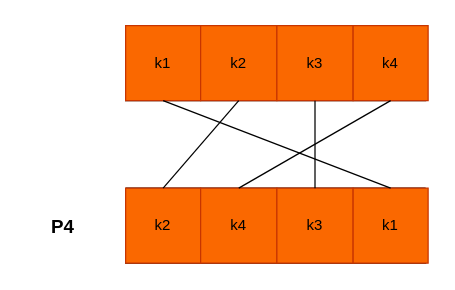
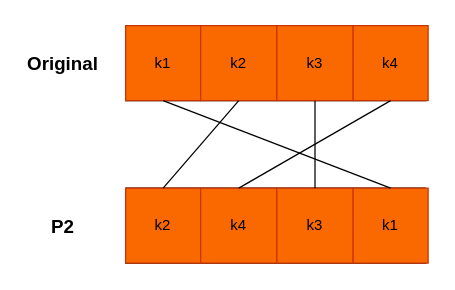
  <mxCell id="0" />
  <mxCell id="1" parent="0" />
  <mxCell id="2" value="" style="swimlane;startSize=0;" parent="1" vertex="1"><mxGeometry x="100" y="20" width="240" height="60" as="geometry"><mxRectangle x="310" y="330" width="50" height="40" as="alternateBounds" /></mxGeometry></mxCell>
  <mxCell id="3" value="k1" style="rounded=0;whiteSpace=wrap;html=1;fillColor=#fa6800;fontColor=#000000;strokeColor=#C73500;" parent="2" vertex="1"><mxGeometry width="60" height="60" as="geometry" /></mxCell>
  <mxCell id="4" value="k2" style="rounded=0;whiteSpace=wrap;html=1;fillColor=#fa6800;fontColor=#000000;strokeColor=#C73500;" parent="2" vertex="1"><mxGeometry x="60" width="61" height="60" as="geometry" /></mxCell>
  <mxCell id="5" value="k3" style="rounded=0;whiteSpace=wrap;html=1;fillColor=#fa6800;fontColor=#000000;strokeColor=#C73500;" parent="2" vertex="1"><mxGeometry x="121" width="61" height="60" as="geometry" /></mxCell>
  <mxCell id="6" value="k4" style="rounded=0;whiteSpace=wrap;html=1;fillColor=#fa6800;fontColor=#000000;strokeColor=#C73500;" parent="2" vertex="1"><mxGeometry x="182" width="60" height="60" as="geometry" /></mxCell>
  <mxCell id="7" value="" style="swimlane;startSize=0;" parent="1" vertex="1"><mxGeometry x="100" y="150" width="240" height="60" as="geometry"><mxRectangle x="310" y="330" width="50" height="40" as="alternateBounds" /></mxGeometry></mxCell>
  <mxCell id="8" value="k2" style="rounded=0;whiteSpace=wrap;html=1;fillColor=#fa6800;fontColor=#000000;strokeColor=#C73500;" parent="7" vertex="1"><mxGeometry width="60" height="60" as="geometry" /></mxCell>
  <mxCell id="9" value="k4" style="rounded=0;whiteSpace=wrap;html=1;fillColor=#fa6800;fontColor=#000000;strokeColor=#C73500;" parent="7" vertex="1"><mxGeometry x="60" width="61" height="60" as="geometry" /></mxCell>
  <mxCell id="10" value="k3" style="rounded=0;whiteSpace=wrap;html=1;fillColor=#fa6800;fontColor=#000000;strokeColor=#C73500;" parent="7" vertex="1"><mxGeometry x="121" width="61" height="60" as="geometry" /></mxCell>
  <mxCell id="11" value="k1" style="rounded=0;whiteSpace=wrap;html=1;fillColor=#fa6800;fontColor=#000000;strokeColor=#C73500;" parent="7" vertex="1"><mxGeometry x="182" width="60" height="60" as="geometry" /></mxCell>
- <mxCell id="12" value="&lt;font style=&quot;font-size: 15px;&quot;&gt;&lt;b&gt;P4&lt;/b&gt;&lt;/font&gt;" style="text;html=1;strokeColor=none;fillColor=none;align=center;verticalAlign=middle;whiteSpace=wrap;rounded=0;" parent="1" vertex="1"><mxGeometry x="20" y="165" width="60" height="30" as="geometry" /></mxCell>
+ <mxCell id="12" value="&lt;font style=&quot;font-size: 15px;&quot;&gt;&lt;b&gt;P2&lt;/b&gt;&lt;/font&gt;" style="text;html=1;strokeColor=none;fillColor=none;align=center;verticalAlign=middle;whiteSpace=wrap;rounded=0;" parent="1" vertex="1"><mxGeometry x="20" y="165" width="60" height="30" as="geometry" /></mxCell>
+ <mxCell id="13" value="&lt;font style=&quot;font-size: 15px;&quot;&gt;&lt;b&gt;Original&lt;/b&gt;&lt;/font&gt;" style="text;html=1;strokeColor=none;fillColor=none;align=center;verticalAlign=middle;whiteSpace=wrap;rounded=0;" parent="1" vertex="1"><mxGeometry x="20" y="35" width="60" height="30" as="geometry" /></mxCell>
  <mxCell id="14" style="rounded=0;orthogonalLoop=1;jettySize=auto;html=1;exitX=0.5;exitY=1;exitDx=0;exitDy=0;entryX=0.5;entryY=0;entryDx=0;entryDy=0;endArrow=none;endFill=0;" parent="1" source="6" target="9" edge="1"><mxGeometry relative="1" as="geometry" /></mxCell>
  <mxCell id="15" style="rounded=0;orthogonalLoop=1;jettySize=auto;html=1;exitX=0.5;exitY=1;exitDx=0;exitDy=0;entryX=0.5;entryY=0;entryDx=0;entryDy=0;endArrow=none;endFill=0;" parent="1" source="5" target="10" edge="1"><mxGeometry relative="1" as="geometry" /></mxCell>
  <mxCell id="16" style="rounded=0;orthogonalLoop=1;jettySize=auto;html=1;exitX=0.5;exitY=1;exitDx=0;exitDy=0;entryX=0.5;entryY=0;entryDx=0;entryDy=0;endArrow=none;endFill=0;" parent="1" source="4" target="8" edge="1"><mxGeometry relative="1" as="geometry" /></mxCell>
  <mxCell id="17" style="rounded=0;orthogonalLoop=1;jettySize=auto;html=1;exitX=0.5;exitY=1;exitDx=0;exitDy=0;entryX=0.5;entryY=0;entryDx=0;entryDy=0;endArrow=none;endFill=0;" parent="1" source="3" target="11" edge="1"><mxGeometry relative="1" as="geometry" /></mxCell>
